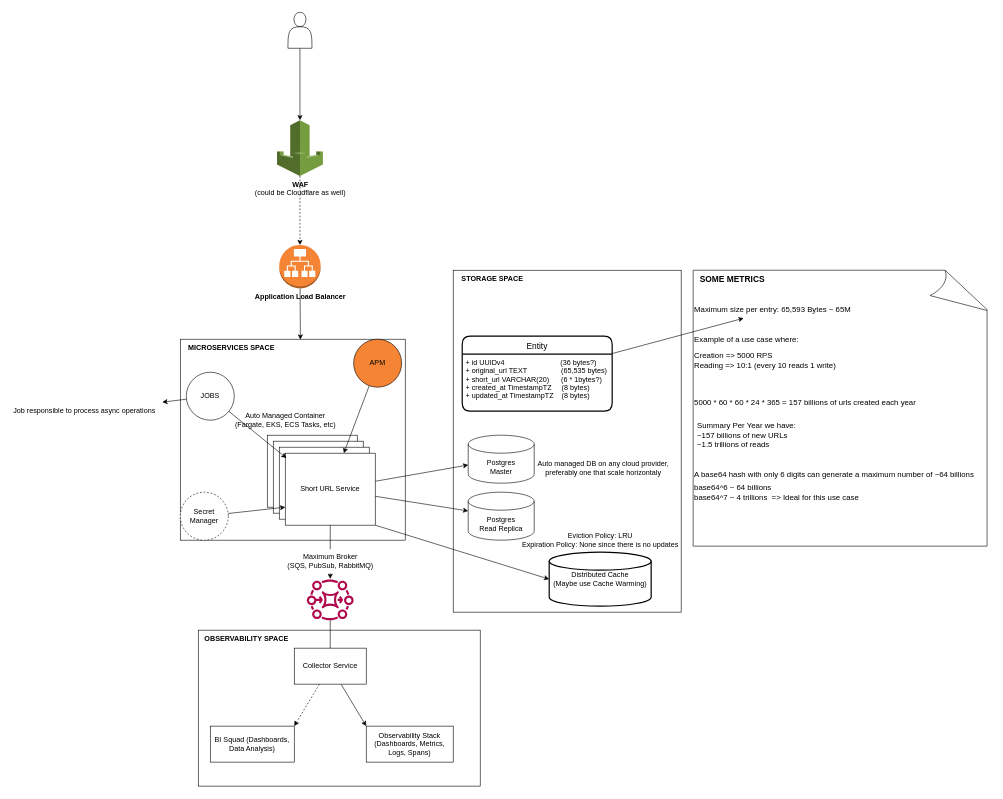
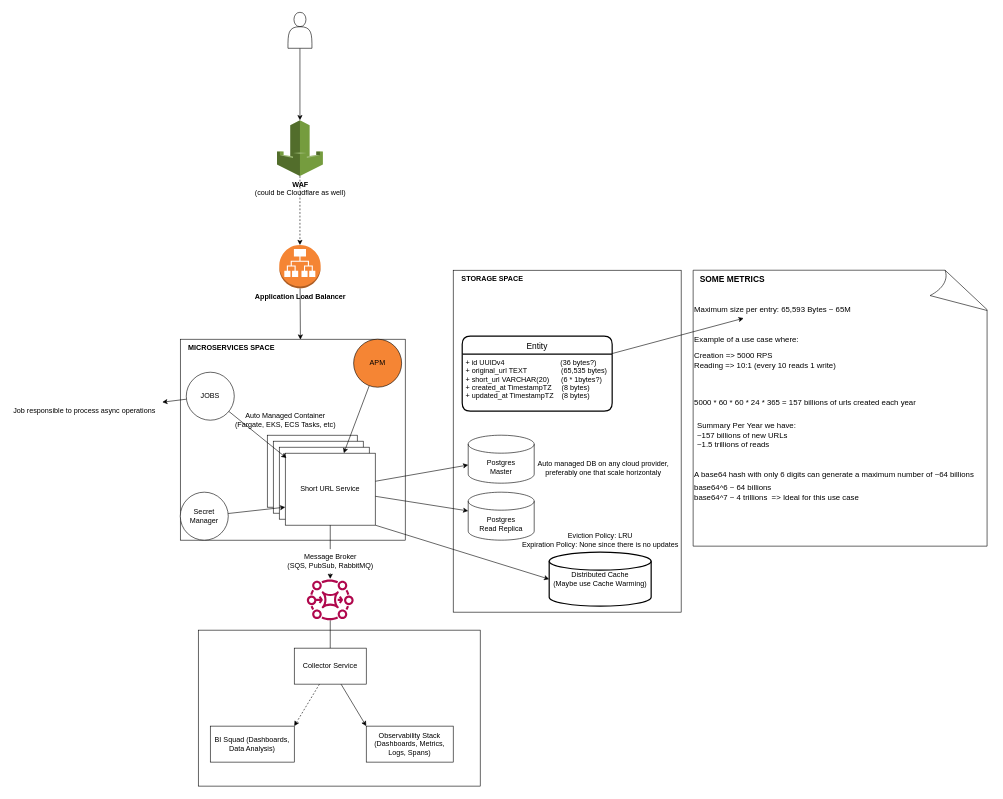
  <mxCell id="0" />
  <mxCell id="1" parent="0" />
  <mxCell id="2" value="" style="whiteSpace=wrap;html=1;shape=mxgraph.basic.document" parent="1" vertex="1"><mxGeometry x="1155" y="450" width="495" height="460" as="geometry" /></mxCell>
  <mxCell id="3" value="" style="whiteSpace=wrap;html=1;" parent="1" vertex="1"><mxGeometry x="300" y="565" width="375" height="335" as="geometry" /></mxCell>
  <mxCell id="4" value="" style="whiteSpace=wrap;html=1;" parent="1" vertex="1"><mxGeometry x="330" y="1050" width="470" height="260" as="geometry" /></mxCell>
  <mxCell id="5" value="" style="whiteSpace=wrap;html=1;" parent="1" vertex="1"><mxGeometry x="755" y="450" width="380" height="570" as="geometry" /></mxCell>
  <mxCell id="6" value="Short URL Service" style="whiteSpace=wrap;html=1;" parent="1" vertex="1"><mxGeometry x="445" y="725" width="150" height="120" as="geometry" /></mxCell>
  <mxCell id="7" value="Short URL Service" style="whiteSpace=wrap;html=1;" parent="1" vertex="1"><mxGeometry x="455" y="735" width="150" height="120" as="geometry" /></mxCell>
  <mxCell id="8" value="Short URL Service" style="whiteSpace=wrap;html=1;" parent="1" vertex="1"><mxGeometry x="465" y="745" width="150" height="120" as="geometry" /></mxCell>
  <mxCell id="9" style="edgeStyle=none;html=1;exitX=1;exitY=1;exitDx=0;exitDy=0;entryX=0;entryY=0.5;entryDx=0;entryDy=0;entryPerimeter=0;" parent="1" source="13" target="32" edge="1"><mxGeometry relative="1" as="geometry"><mxPoint x="950" y="935" as="targetPoint" /></mxGeometry></mxCell>
  <mxCell id="10" style="edgeStyle=none;html=1;startArrow=none;" parent="1" source="18" target="16" edge="1"><mxGeometry relative="1" as="geometry" /></mxCell>
  <mxCell id="11" style="edgeStyle=none;html=1;" parent="1" source="13" target="14" edge="1"><mxGeometry relative="1" as="geometry" /></mxCell>
  <mxCell id="12" style="edgeStyle=none;html=1;" parent="1" source="13" target="30" edge="1"><mxGeometry relative="1" as="geometry" /></mxCell>
  <mxCell id="13" value="Short URL Service" style="whiteSpace=wrap;html=1;" parent="1" vertex="1"><mxGeometry x="475" y="755" width="150" height="120" as="geometry" /></mxCell>
  <mxCell id="14" value="Postgres&lt;br&gt;Master" style="shape=cylinder3;whiteSpace=wrap;html=1;boundedLbl=1;backgroundOutline=1;size=15;" parent="1" vertex="1"><mxGeometry x="780" y="725" width="110" height="80" as="geometry" /></mxCell>
  <mxCell id="15" style="edgeStyle=none;html=1;" parent="1" source="16" edge="1"><mxGeometry relative="1" as="geometry"><mxPoint x="550" y="1090" as="targetPoint" /></mxGeometry></mxCell>
  <mxCell id="16" value="" style="sketch=0;outlineConnect=0;fontColor=#232F3E;gradientColor=none;fillColor=#B0084D;strokeColor=none;dashed=0;verticalLabelPosition=bottom;verticalAlign=top;align=center;html=1;fontSize=12;fontStyle=0;aspect=fixed;pointerEvents=1;shape=mxgraph.aws4.mq_broker;" parent="1" vertex="1"><mxGeometry x="511" y="960" width="78" height="78" as="geometry" /></mxCell>
  <mxCell id="17" value="" style="edgeStyle=none;html=1;endArrow=none;" parent="1" source="13" target="18" edge="1"><mxGeometry relative="1" as="geometry"><mxPoint x="550" y="875" as="sourcePoint" /><mxPoint x="550" y="964.625" as="targetPoint" /></mxGeometry></mxCell>
- <mxCell id="18" value="Maximum Broker&lt;br&gt;(SQS, PubSub, RabbitMQ)" style="text;html=1;align=center;verticalAlign=middle;resizable=0;points=[];autosize=1;strokeColor=none;fillColor=none;" parent="1" vertex="1"><mxGeometry x="465" y="915" width="170" height="40" as="geometry" /></mxCell>
+ <mxCell id="18" value="Message Broker&lt;br&gt;(SQS, PubSub, RabbitMQ)" style="text;html=1;align=center;verticalAlign=middle;resizable=0;points=[];autosize=1;strokeColor=none;fillColor=none;" parent="1" vertex="1"><mxGeometry x="465" y="915" width="170" height="40" as="geometry" /></mxCell>
  <mxCell id="19" style="edgeStyle=none;html=1;entryX=0;entryY=0;entryDx=0;entryDy=0;" parent="1" source="21" target="25" edge="1"><mxGeometry relative="1" as="geometry"><mxPoint x="630" y="1210" as="targetPoint" /></mxGeometry></mxCell>
  <mxCell id="20" style="edgeStyle=none;html=1;entryX=1;entryY=0;entryDx=0;entryDy=0;dashed=1;" parent="1" source="21" target="26" edge="1"><mxGeometry relative="1" as="geometry"><mxPoint x="480" y="1210" as="targetPoint" /></mxGeometry></mxCell>
  <mxCell id="21" value="Collector Service" style="whiteSpace=wrap;html=1;" parent="1" vertex="1"><mxGeometry x="490" y="1080" width="120" height="60" as="geometry" /></mxCell>
  <mxCell id="22" style="edgeStyle=none;html=1;" parent="1" source="23" target="43" edge="1"><mxGeometry relative="1" as="geometry" /></mxCell>
  <mxCell id="23" value="Entity" style="swimlane;childLayout=stackLayout;horizontal=1;startSize=30;horizontalStack=0;rounded=1;fontSize=14;fontStyle=0;strokeWidth=2;resizeParent=0;resizeLast=1;shadow=0;dashed=0;align=center;" parent="1" vertex="1"><mxGeometry x="770" y="560" width="250" height="125" as="geometry" /></mxCell>
  <mxCell id="24" value="+ id UUIDv4                            (36 bytes?)&#10;+ original_url TEXT                 (65,535 bytes)&#10;+ short_url VARCHAR(20)      (6 * 1bytes?)&#10;+ created_at TimestampTZ     (8 bytes)&#10;+ updated_at TimestampTZ    (8 bytes)&#10;&#10;&#10;" style="align=left;strokeColor=none;fillColor=none;spacingLeft=4;fontSize=12;verticalAlign=top;resizable=0;rotatable=0;part=1;" parent="23" vertex="1"><mxGeometry y="30" width="250" height="95" as="geometry" /></mxCell>
  <mxCell id="25" value="Observability Stack&lt;br&gt;(Dashboards, Metrics, Logs, Spans)" style="whiteSpace=wrap;html=1;" parent="1" vertex="1"><mxGeometry x="610" y="1210" width="145" height="60" as="geometry" /></mxCell>
  <mxCell id="26" value="BI Squad (Dashboards, Data Analysis)" style="whiteSpace=wrap;html=1;" parent="1" vertex="1"><mxGeometry x="350" y="1210" width="140" height="60" as="geometry" /></mxCell>
  <mxCell id="27" value="Eviction Policy: LRU&lt;br&gt;Expiration Policy: None since there is no updates" style="text;html=1;align=center;verticalAlign=middle;resizable=0;points=[];autosize=1;strokeColor=none;fillColor=none;" parent="1" vertex="1"><mxGeometry x="860" y="880" width="280" height="40" as="geometry" /></mxCell>
  <mxCell id="28" value="&lt;div style=&quot;&quot;&gt;&lt;span style=&quot;background-color: initial;&quot;&gt;Auto managed DB on&amp;nbsp;&lt;/span&gt;&lt;span style=&quot;background-color: initial;&quot;&gt;any cloud provider,&lt;/span&gt;&lt;/div&gt;&lt;div style=&quot;&quot;&gt;&lt;span style=&quot;background-color: initial;&quot;&gt;preferably one that scale horizontaly&lt;/span&gt;&lt;/div&gt;" style="text;html=1;align=center;verticalAlign=middle;resizable=0;points=[];autosize=1;strokeColor=none;fillColor=none;" parent="1" vertex="1"><mxGeometry x="885" y="760" width="240" height="40" as="geometry" /></mxCell>
  <mxCell id="29" value="STORAGE SPACE" style="text;html=1;align=center;verticalAlign=middle;resizable=0;points=[];autosize=1;strokeColor=none;fillColor=none;fontStyle=1" parent="1" vertex="1"><mxGeometry x="755" y="450" width="130" height="30" as="geometry" /></mxCell>
  <mxCell id="30" value="Postgres&lt;br&gt;Read Replica" style="shape=cylinder3;whiteSpace=wrap;html=1;boundedLbl=1;backgroundOutline=1;size=15;" parent="1" vertex="1"><mxGeometry x="780" y="820" width="110" height="80" as="geometry" /></mxCell>
- <mxCell id="31" value="OBSERVABILITY SPACE" style="text;html=1;align=center;verticalAlign=middle;resizable=0;points=[];autosize=1;strokeColor=none;fillColor=none;fontStyle=1" parent="1" vertex="1"><mxGeometry x="330" y="1050" width="160" height="30" as="geometry" /></mxCell>
  <mxCell id="32" value="Distributed Cache&lt;br&gt;(Maybe use Cache Warming)" style="strokeWidth=2;html=1;shape=mxgraph.flowchart.database;whiteSpace=wrap;" parent="1" vertex="1"><mxGeometry x="915" y="920" width="170" height="90" as="geometry" /></mxCell>
  <mxCell id="33" value="MICROSERVICES SPACE" style="text;html=1;align=center;verticalAlign=middle;resizable=0;points=[];autosize=1;strokeColor=none;fillColor=none;fontStyle=1" parent="1" vertex="1"><mxGeometry x="300" y="565" width="170" height="30" as="geometry" /></mxCell>
  <mxCell id="34" value="Auto Managed Container&lt;br&gt;(Fargate, EKS, ECS Tasks, etc)" style="text;html=1;align=center;verticalAlign=middle;resizable=0;points=[];autosize=1;strokeColor=none;fillColor=none;" parent="1" vertex="1"><mxGeometry x="380" y="680" width="190" height="40" as="geometry" /></mxCell>
  <mxCell id="35" style="edgeStyle=none;html=1;" parent="1" source="36" target="13" edge="1"><mxGeometry relative="1" as="geometry" /></mxCell>
  <mxCell id="36" value="APM" style="ellipse;whiteSpace=wrap;html=1;fillColor=#f58534;" parent="1" vertex="1"><mxGeometry x="589" y="565" width="80" height="80" as="geometry" /></mxCell>
  <mxCell id="37" style="edgeStyle=none;html=1;entryX=0;entryY=0.75;entryDx=0;entryDy=0;" parent="1" source="38" target="13" edge="1"><mxGeometry relative="1" as="geometry" /></mxCell>
- <mxCell id="38" value="Secret Manager" style="ellipse;whiteSpace=wrap;html=1;dashed=1;" parent="1" vertex="1"><mxGeometry x="300" y="820" width="80" height="80" as="geometry" /></mxCell>
+ <mxCell id="38" value="Secret Manager" style="ellipse;whiteSpace=wrap;html=1;" parent="1" vertex="1"><mxGeometry x="300" y="820" width="80" height="80" as="geometry" /></mxCell>
  <mxCell id="39" style="edgeStyle=none;html=1;entryX=0.534;entryY=0.002;entryDx=0;entryDy=0;entryPerimeter=0;" parent="1" source="40" target="3" edge="1"><mxGeometry relative="1" as="geometry" /></mxCell>
  <mxCell id="40" value="&lt;b&gt;Application Load Balancer&lt;/b&gt;" style="outlineConnect=0;dashed=0;verticalLabelPosition=bottom;verticalAlign=top;align=center;html=1;shape=mxgraph.aws3.application_load_balancer;fillColor=#F58534;gradientColor=none;" parent="1" vertex="1"><mxGeometry x="465" y="408" width="69" height="72" as="geometry" /></mxCell>
  <mxCell id="41" style="edgeStyle=none;html=1;entryX=0.5;entryY=0;entryDx=0;entryDy=0;entryPerimeter=0;dashed=1;" parent="1" source="42" target="40" edge="1"><mxGeometry relative="1" as="geometry"><mxPoint x="499.5" y="378" as="targetPoint" /></mxGeometry></mxCell>
  <mxCell id="42" value="&lt;b&gt;WAF&lt;/b&gt;&lt;br&gt;(could be Cloudflare as well)" style="outlineConnect=0;dashed=0;verticalLabelPosition=bottom;verticalAlign=top;align=center;html=1;shape=mxgraph.aws3.waf;fillColor=#759C3E;gradientColor=none;" parent="1" vertex="1"><mxGeometry x="461.25" y="200" width="76.5" height="93" as="geometry" /></mxCell>
  <mxCell id="43" value="&lt;font style=&quot;font-size: 13px;&quot;&gt;Maximum size per entry: 65,593 Bytes ~ 65M&lt;/font&gt;" style="text;html=1;align=left;verticalAlign=middle;resizable=0;points=[];autosize=1;strokeColor=none;fillColor=none;" parent="1" vertex="1"><mxGeometry x="1155" y="500" width="280" height="30" as="geometry" /></mxCell>
  <mxCell id="44" value="Example of a use case where:" style="text;html=1;align=left;verticalAlign=middle;resizable=0;points=[];autosize=1;strokeColor=none;fillColor=none;fontSize=13;" parent="1" vertex="1"><mxGeometry x="1155" y="550" width="200" height="30" as="geometry" /></mxCell>
  <mxCell id="45" value="Creation =&amp;gt; 5000 RPS&lt;br&gt;Reading =&amp;gt; 10:1 (every 10 reads 1 write)" style="text;html=1;align=left;verticalAlign=middle;resizable=0;points=[];autosize=1;strokeColor=none;fillColor=none;fontSize=13;" parent="1" vertex="1"><mxGeometry x="1155" y="580" width="260" height="40" as="geometry" /></mxCell>
  <mxCell id="46" value="5000 * 60 * 60 * 24 * 365 = 157 billions of urls created each year" style="text;html=1;align=left;verticalAlign=middle;resizable=0;points=[];autosize=1;strokeColor=none;fillColor=none;fontSize=13;" parent="1" vertex="1"><mxGeometry x="1155" y="655" width="390" height="30" as="geometry" /></mxCell>
  <mxCell id="47" value="Summary Per Year we have:&lt;br&gt;~157 billions of new URLs&lt;br&gt;~1.5 trillions of reads&amp;nbsp;" style="text;html=1;align=left;verticalAlign=middle;resizable=0;points=[];autosize=1;strokeColor=none;fillColor=none;fontSize=13;" parent="1" vertex="1"><mxGeometry x="1160" y="695" width="190" height="60" as="geometry" /></mxCell>
  <mxCell id="48" value="A base64 hash with only 6 digits can generate a maximum number of ~64 billions&amp;nbsp;" style="text;html=1;align=left;verticalAlign=middle;resizable=0;points=[];autosize=1;strokeColor=none;fillColor=none;fontSize=13;" parent="1" vertex="1"><mxGeometry x="1155" y="775" width="490" height="30" as="geometry" /></mxCell>
  <mxCell id="49" value="base64^6 ~ 64 billions&lt;br&gt;base64^7 ~ 4 trillions&amp;nbsp; =&amp;gt; Ideal for this use case" style="text;html=1;align=left;verticalAlign=middle;resizable=0;points=[];autosize=1;strokeColor=none;fillColor=none;fontSize=13;" parent="1" vertex="1"><mxGeometry x="1155" y="800" width="300" height="40" as="geometry" /></mxCell>
  <mxCell id="50" style="edgeStyle=none;html=1;fontSize=13;" parent="1" source="51" target="42" edge="1"><mxGeometry relative="1" as="geometry" /></mxCell>
  <mxCell id="51" value="" style="shape=actor;whiteSpace=wrap;html=1;fontSize=13;" parent="1" vertex="1"><mxGeometry x="479.5" y="20" width="40" height="60" as="geometry" /></mxCell>
  <mxCell id="52" value="&lt;b style=&quot;font-size: 14px;&quot;&gt;SOME METRICS&lt;/b&gt;" style="text;html=1;align=center;verticalAlign=middle;resizable=0;points=[];autosize=1;strokeColor=none;fillColor=none;fontSize=14;" parent="1" vertex="1"><mxGeometry x="1155" y="450" width="130" height="30" as="geometry" /></mxCell>
  <mxCell id="53" style="edgeStyle=none;html=1;entryX=0.013;entryY=0.067;entryDx=0;entryDy=0;entryPerimeter=0;" edge="1" parent="1" source="55" target="13"><mxGeometry relative="1" as="geometry" /></mxCell>
  <mxCell id="54" style="edgeStyle=none;html=1;" edge="1" parent="1" source="55" target="56"><mxGeometry relative="1" as="geometry" /></mxCell>
  <mxCell id="55" value="JOBS" style="ellipse;whiteSpace=wrap;html=1;" vertex="1" parent="1"><mxGeometry x="310" y="620" width="80" height="80" as="geometry" /></mxCell>
  <mxCell id="56" value="Job responsible to process async operations" style="text;html=1;align=left;verticalAlign=middle;resizable=0;points=[];autosize=1;strokeColor=none;fillColor=none;" vertex="1" parent="1"><mxGeometry x="20" y="670" width="260" height="30" as="geometry" /></mxCell>
